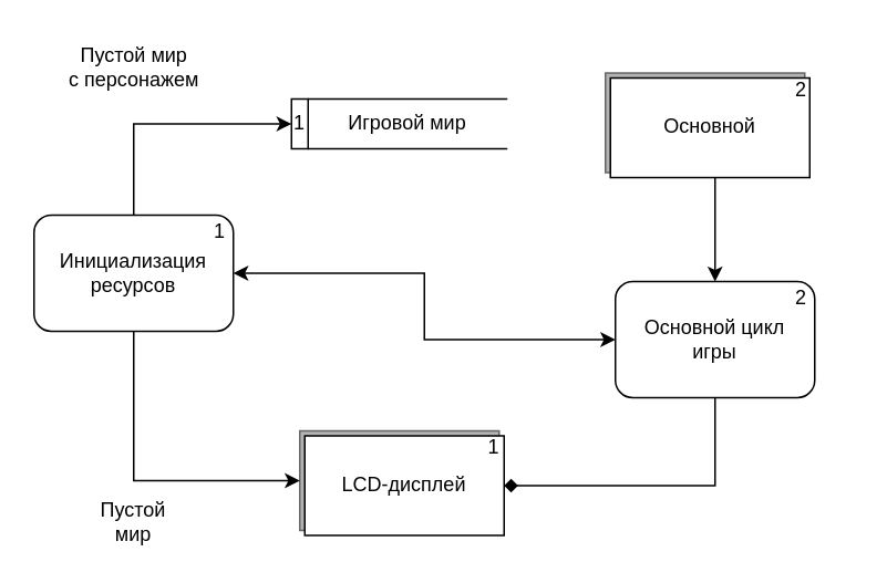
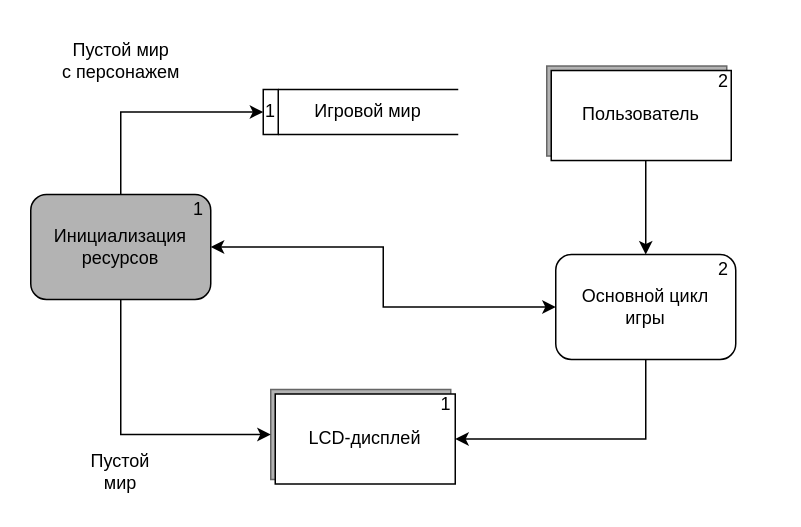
  <mxCell id="0" />
  <mxCell id="1" parent="0" />
  <mxCell id="2" value="" style="rounded=0;whiteSpace=wrap;html=1;fillColor=#B3B3B3;fontColor=#333333;strokeColor=#666666;" parent="1" vertex="1"><mxGeometry x="180" y="259" width="120" height="60" as="geometry" /></mxCell>
  <mxCell id="3" value="LCD-дисплей" style="rounded=0;whiteSpace=wrap;html=1;" parent="1" vertex="1"><mxGeometry x="183" y="262" width="120" height="60" as="geometry" /></mxCell>
  <mxCell id="4" style="edgeStyle=orthogonalEdgeStyle;rounded=0;orthogonalLoop=1;jettySize=auto;html=1;exitX=0.5;exitY=0;exitDx=0;exitDy=0;entryX=0;entryY=0.5;entryDx=0;entryDy=0;" edge="1" parent="1" source="6" target="10"><mxGeometry relative="1" as="geometry" /></mxCell>
  <mxCell id="5" style="edgeStyle=orthogonalEdgeStyle;rounded=0;orthogonalLoop=1;jettySize=auto;html=1;exitX=0.5;exitY=1;exitDx=0;exitDy=0;entryX=0;entryY=0.5;entryDx=0;entryDy=0;" edge="1" parent="1" source="6" target="2"><mxGeometry relative="1" as="geometry" /></mxCell>
- <mxCell id="6" value="Инициализация ресурсов" style="rounded=1;whiteSpace=wrap;html=1;" parent="1" vertex="1"><mxGeometry x="20" y="129" width="120" height="70" as="geometry" /></mxCell>
+ <mxCell id="6" value="Инициализация ресурсов" style="rounded=1;whiteSpace=wrap;html=1;fillColor=#b3b3b3;" parent="1" vertex="1"><mxGeometry x="20" y="129" width="120" height="70" as="geometry" /></mxCell>
  <mxCell id="7" value="Игровой мир" style="text;html=1;align=center;verticalAlign=middle;whiteSpace=wrap;rounded=0;" parent="1" vertex="1"><mxGeometry x="185" y="59" width="120" height="30" as="geometry" /></mxCell>
  <mxCell id="8" value="" style="endArrow=none;html=1;rounded=0;exitX=0;exitY=0;exitDx=0;exitDy=0;entryX=1;entryY=0;entryDx=0;entryDy=0;" parent="1" source="7" target="7" edge="1"><mxGeometry width="50" height="50" relative="1" as="geometry"><mxPoint x="-79" y="369" as="sourcePoint" /><mxPoint x="-29" y="319" as="targetPoint" /></mxGeometry></mxCell>
  <mxCell id="9" value="" style="endArrow=none;html=1;rounded=0;exitX=0;exitY=1;exitDx=0;exitDy=0;entryX=1;entryY=1;entryDx=0;entryDy=0;" parent="1" source="7" target="7" edge="1"><mxGeometry width="50" height="50" relative="1" as="geometry"><mxPoint x="-79" y="319" as="sourcePoint" /><mxPoint x="-29" y="269" as="targetPoint" /></mxGeometry></mxCell>
  <mxCell id="10" value="1" style="rounded=0;whiteSpace=wrap;html=1;fillColor=none;" parent="1" vertex="1"><mxGeometry x="175" y="59" width="10" height="30" as="geometry" /></mxCell>
  <mxCell id="11" value="" style="rounded=0;whiteSpace=wrap;html=1;fillColor=#B3B3B3;fontColor=#333333;strokeColor=#666666;" vertex="1" parent="1"><mxGeometry x="364" y="43.35" width="120" height="60" as="geometry" /></mxCell>
  <mxCell id="12" style="edgeStyle=orthogonalEdgeStyle;rounded=0;orthogonalLoop=1;jettySize=auto;html=1;exitX=0.5;exitY=1;exitDx=0;exitDy=0;entryX=0.5;entryY=0;entryDx=0;entryDy=0;" edge="1" parent="1" source="13" target="16"><mxGeometry relative="1" as="geometry"><Array as="points"><mxPoint x="430" y="97" /></Array></mxGeometry></mxCell>
- <mxCell id="13" value="Основной" style="rounded=0;whiteSpace=wrap;html=1;" vertex="1" parent="1"><mxGeometry x="367" y="46.35" width="120" height="60" as="geometry" /></mxCell>
+ <mxCell id="13" value="Пользователь" style="rounded=0;whiteSpace=wrap;html=1;" vertex="1" parent="1"><mxGeometry x="367" y="46.35" width="120" height="60" as="geometry" /></mxCell>
  <mxCell id="14" style="edgeStyle=orthogonalEdgeStyle;rounded=0;orthogonalLoop=1;jettySize=auto;html=1;exitX=0;exitY=0.5;exitDx=0;exitDy=0;startArrow=classic;startFill=1;" edge="1" parent="1" source="16" target="6"><mxGeometry relative="1" as="geometry" /></mxCell>
- <mxCell id="15" style="edgeStyle=orthogonalEdgeStyle;rounded=0;orthogonalLoop=1;jettySize=auto;html=1;exitX=0.5;exitY=1;exitDx=0;exitDy=0;entryX=1;entryY=0.5;entryDx=0;entryDy=0;endArrow=diamond;" edge="1" parent="1" source="16" target="3"><mxGeometry relative="1" as="geometry" /></mxCell>
+ <mxCell id="15" style="edgeStyle=orthogonalEdgeStyle;rounded=0;orthogonalLoop=1;jettySize=auto;html=1;exitX=0.5;exitY=1;exitDx=0;exitDy=0;entryX=1;entryY=0.5;entryDx=0;entryDy=0;" edge="1" parent="1" source="16" target="3"><mxGeometry relative="1" as="geometry" /></mxCell>
  <mxCell id="16" value="Основной цикл&lt;div&gt;игры&lt;/div&gt;" style="rounded=1;whiteSpace=wrap;html=1;" vertex="1" parent="1"><mxGeometry x="370" y="169" width="120" height="70" as="geometry" /></mxCell>
  <mxCell id="17" value="Пустой мир&lt;div&gt;с персонажем&lt;/div&gt;" style="text;html=1;align=center;verticalAlign=middle;resizable=0;points=[];autosize=1;strokeColor=none;fillColor=none;" vertex="1" parent="1"><mxGeometry x="30" y="20.35" width="100" height="40" as="geometry" /></mxCell>
  <mxCell id="18" value="Пустой мир" style="text;html=1;align=center;verticalAlign=middle;whiteSpace=wrap;rounded=0;" vertex="1" parent="1"><mxGeometry x="50" y="299" width="60" height="30" as="geometry" /></mxCell>
  <mxCell id="19" value="1" style="text;html=1;align=center;verticalAlign=middle;whiteSpace=wrap;rounded=0;" vertex="1" parent="1"><mxGeometry x="102" y="124" width="60" height="30" as="geometry" /></mxCell>
  <mxCell id="20" value="2" style="text;html=1;align=center;verticalAlign=middle;whiteSpace=wrap;rounded=0;" vertex="1" parent="1"><mxGeometry x="452" y="164" width="60" height="30" as="geometry" /></mxCell>
  <mxCell id="21" value="1" style="text;html=1;align=center;verticalAlign=middle;whiteSpace=wrap;rounded=0;" vertex="1" parent="1"><mxGeometry x="267" y="254" width="60" height="30" as="geometry" /></mxCell>
  <mxCell id="22" value="2" style="text;html=1;align=center;verticalAlign=middle;whiteSpace=wrap;rounded=0;" vertex="1" parent="1"><mxGeometry x="452" y="39.35" width="60" height="30" as="geometry" /></mxCell>
